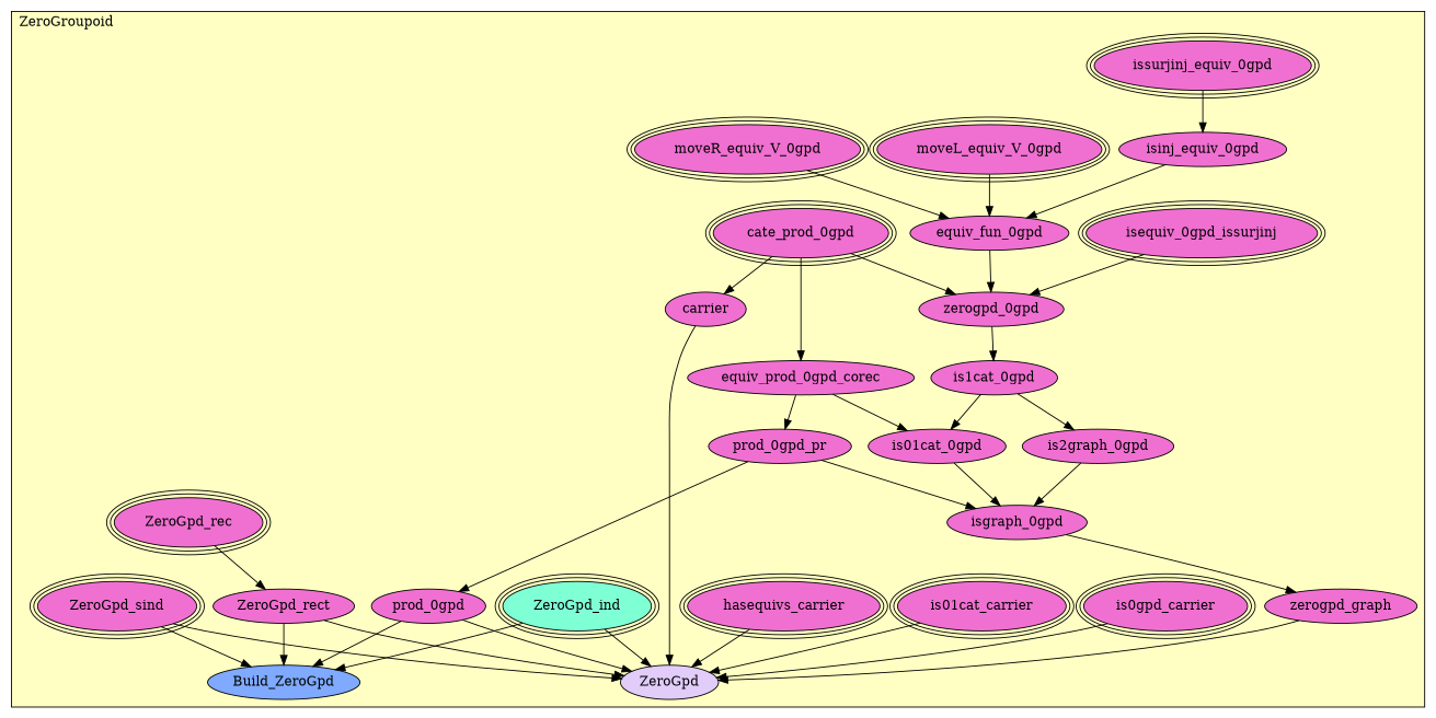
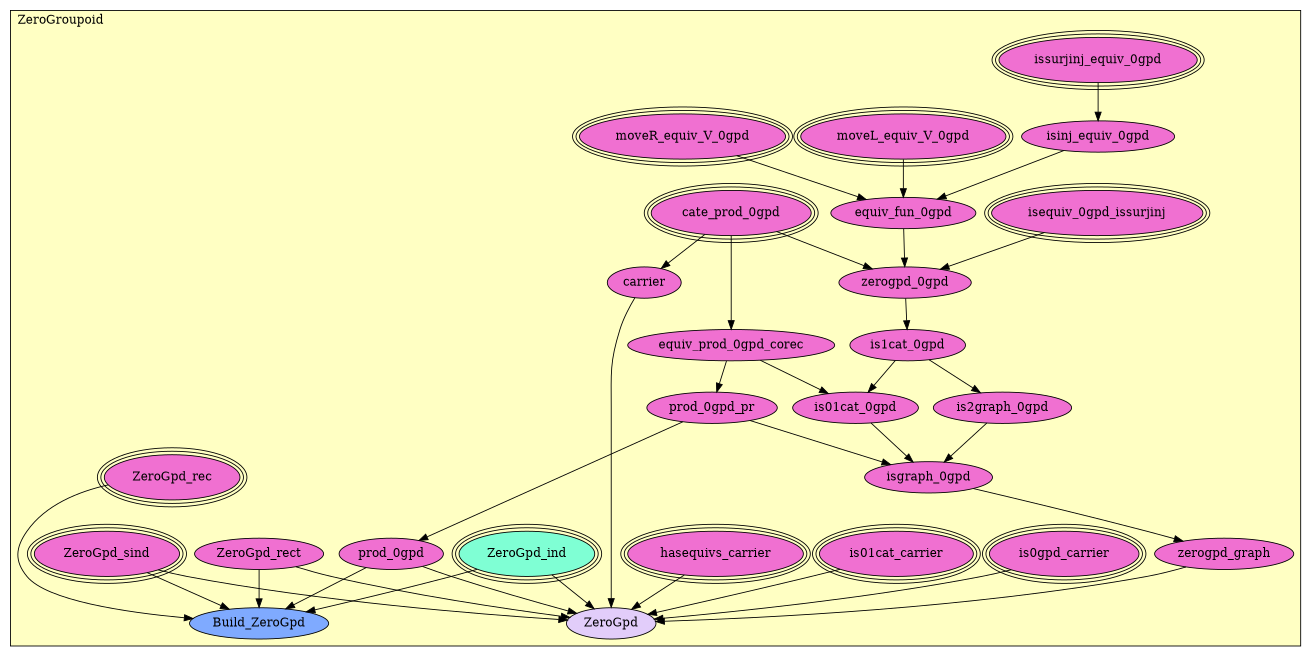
  digraph {
    node [fillcolor="#F070D1" style=filled]
    n1 [label=cate_prod_0gpd peripheries=3]
    n2 [label=equiv_prod_0gpd_corec]
    n3 [label=prod_0gpd_pr]
    n4 [label=prod_0gpd]
    n5 [label=isequiv_0gpd_issurjinj peripheries=3]
    n6 [label=issurjinj_equiv_0gpd peripheries=3]
    n7 [label=moveL_equiv_V_0gpd peripheries=3]
    n8 [label=moveR_equiv_V_0gpd peripheries=3]
    n9 [label=isinj_equiv_0gpd]
    n10 [label=equiv_fun_0gpd]
    n11 [label=zerogpd_0gpd]
    n12 [label=is1cat_0gpd]
    n13 [label=is2graph_0gpd]
    n14 [label=is01cat_0gpd]
    n15 [label=isgraph_0gpd]
    n16 [label=zerogpd_graph]
    n17 [label=is0gpd_carrier peripheries=3]
    n18 [label=is01cat_carrier peripheries=3]
    n19 [label=hasequivs_carrier peripheries=3]
    n20 [label=carrier]
    n21 [label=ZeroGpd_sind peripheries=3]
    n22 [label=ZeroGpd_rec peripheries=3]
    n23 [fillcolor="#7FFFD4" label=ZeroGpd_ind peripheries=3]
    n24 [label=ZeroGpd_rect]
    n25 [fillcolor="#7FAAFF" label=Build_ZeroGpd]
    n26 [fillcolor="#E2CDFA" label=ZeroGpd]
    subgraph cluster_1 {
      fillcolor="#FFFFC3"
      label=ZeroGroupoid
      labeljust=l
      style=filled
      n1
      n2
      n3
      n4
      n5
      n6
      n7
      n8
      n9
      n10
      n11
      n12
      n13
      n14
      n15
      n16
      n17
      n18
      n19
      n20
      n21
      n22
      n23
      n24
      n25
      n26
    }
    n1 -> n2
    n1 -> n11
    n1 -> n20
    n2 -> n3
    n2 -> n14
    n3 -> n4
    n3 -> n15
    n4 -> n25
    n4 -> n26
    n5 -> n11
    n6 -> n9
    n7 -> n10
    n8 -> n10
    n9 -> n10
    n10 -> n11
    n11 -> n12
    n12 -> n13
    n12 -> n14
    n13 -> n15
    n14 -> n15
    n15 -> n16
    n16 -> n26
    n17 -> n26
    n18 -> n26
    n19 -> n26
    n20 -> n26
    n21 -> n25
    n21 -> n26
-   n22 -> n24
+   n22 -> n25
    n23 -> n25
    n23 -> n26
    n24 -> n25
    n24 -> n26
  }
